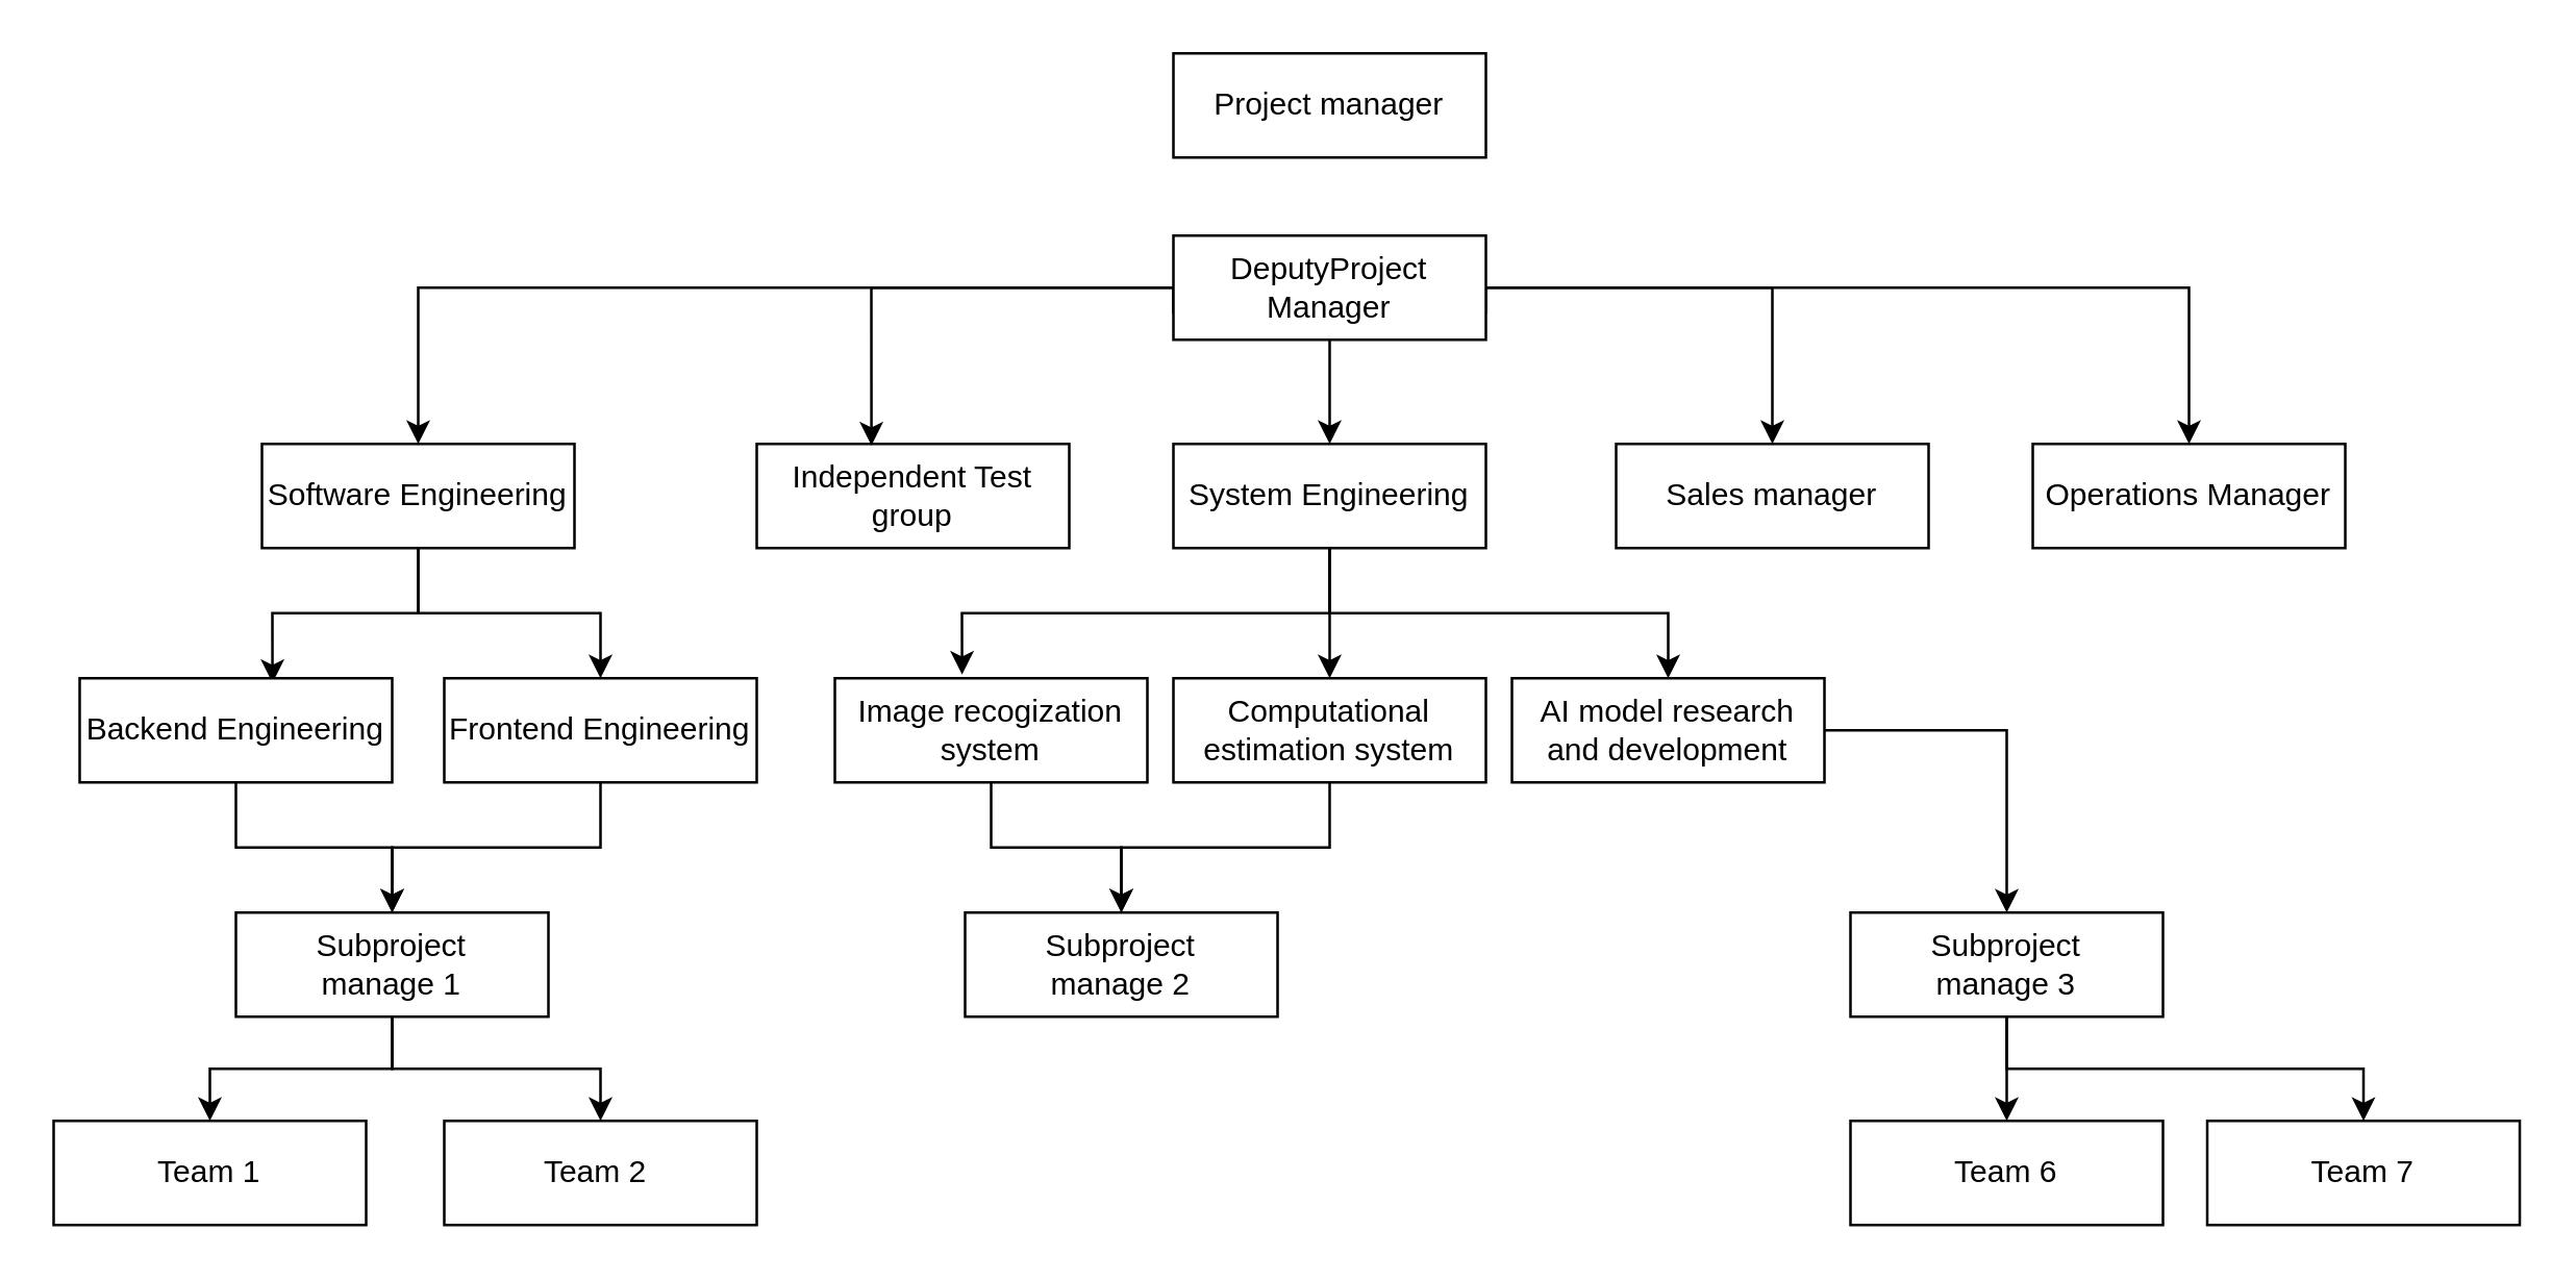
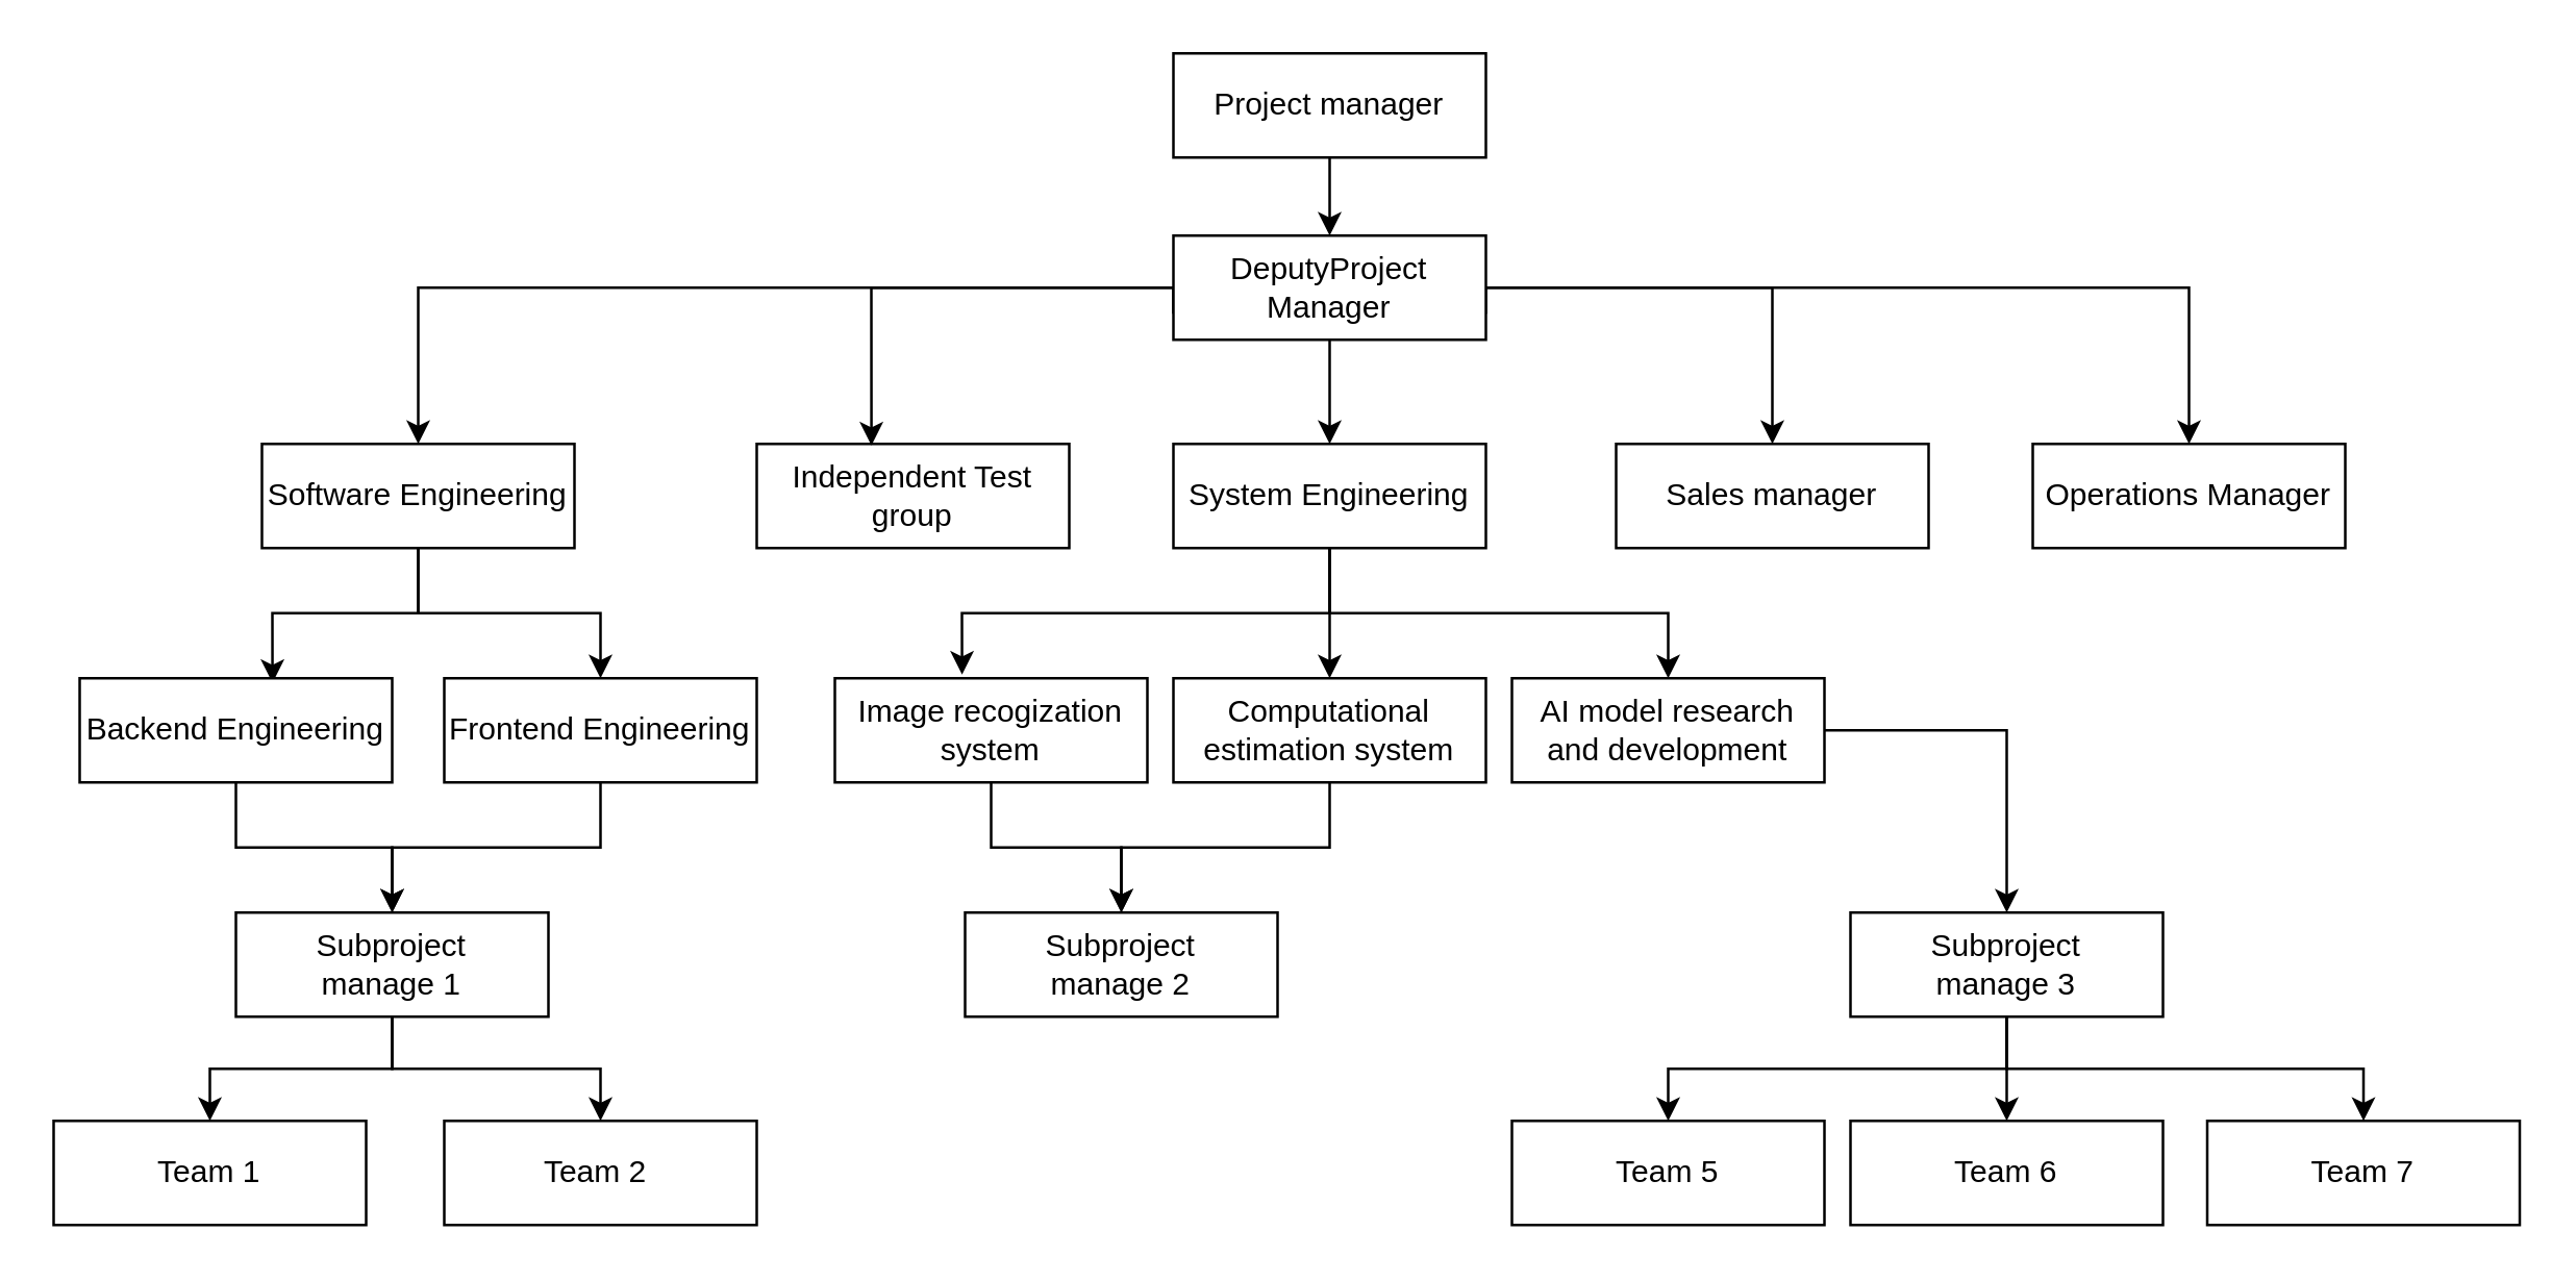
  <mxCell id="0" />
  <mxCell id="1" parent="0" />
+ <mxCell id="2" value="" style="edgeStyle=orthogonalEdgeStyle;rounded=0;orthogonalLoop=1;jettySize=auto;html=1;" edge="1" parent="1" source="3" target="19"><mxGeometry relative="1" as="geometry" /></mxCell>
  <mxCell id="3" value="Project manager" style="rounded=0;whiteSpace=wrap;html=1;" vertex="1" parent="1"><mxGeometry x="450" y="20" width="120" height="40" as="geometry" /></mxCell>
  <mxCell id="4" style="edgeStyle=orthogonalEdgeStyle;rounded=0;orthogonalLoop=1;jettySize=auto;html=1;exitX=0.5;exitY=1;exitDx=0;exitDy=0;entryX=0.617;entryY=0.045;entryDx=0;entryDy=0;entryPerimeter=0;" edge="1" parent="1" source="6" target="21"><mxGeometry relative="1" as="geometry" /></mxCell>
  <mxCell id="5" style="edgeStyle=orthogonalEdgeStyle;rounded=0;orthogonalLoop=1;jettySize=auto;html=1;entryX=0.5;entryY=0;entryDx=0;entryDy=0;" edge="1" parent="1" source="6" target="23"><mxGeometry relative="1" as="geometry" /></mxCell>
  <mxCell id="6" value="Software Engineering" style="rounded=0;whiteSpace=wrap;html=1;" vertex="1" parent="1"><mxGeometry x="100" y="170" width="120" height="40" as="geometry" /></mxCell>
  <mxCell id="7" value="Independent Test group" style="rounded=0;whiteSpace=wrap;html=1;" vertex="1" parent="1"><mxGeometry x="290" y="170" width="120" height="40" as="geometry" /></mxCell>
  <mxCell id="8" style="edgeStyle=orthogonalEdgeStyle;rounded=0;orthogonalLoop=1;jettySize=auto;html=1;exitX=0.5;exitY=1;exitDx=0;exitDy=0;entryX=0.407;entryY=-0.035;entryDx=0;entryDy=0;entryPerimeter=0;" edge="1" parent="1" source="11" target="25"><mxGeometry relative="1" as="geometry" /></mxCell>
  <mxCell id="9" style="edgeStyle=orthogonalEdgeStyle;rounded=0;orthogonalLoop=1;jettySize=auto;html=1;" edge="1" parent="1" source="11" target="27"><mxGeometry relative="1" as="geometry" /></mxCell>
  <mxCell id="10" style="edgeStyle=orthogonalEdgeStyle;rounded=0;orthogonalLoop=1;jettySize=auto;html=1;exitX=0.5;exitY=1;exitDx=0;exitDy=0;" edge="1" parent="1" source="11" target="29"><mxGeometry relative="1" as="geometry" /></mxCell>
  <mxCell id="11" value="System Engineering" style="rounded=0;whiteSpace=wrap;html=1;" vertex="1" parent="1"><mxGeometry x="450" y="170" width="120" height="40" as="geometry" /></mxCell>
  <mxCell id="12" value="Sales manager" style="rounded=0;whiteSpace=wrap;html=1;" vertex="1" parent="1"><mxGeometry x="620" y="170" width="120" height="40" as="geometry" /></mxCell>
  <mxCell id="13" value="&lt;div style=&quot;text-align: left&quot;&gt;Operations Manager&lt;/div&gt;" style="rounded=0;whiteSpace=wrap;html=1;" vertex="1" parent="1"><mxGeometry x="780" y="170" width="120" height="40" as="geometry" /></mxCell>
  <mxCell id="14" style="edgeStyle=orthogonalEdgeStyle;rounded=0;orthogonalLoop=1;jettySize=auto;html=1;exitX=0.5;exitY=1;exitDx=0;exitDy=0;entryX=0.5;entryY=0;entryDx=0;entryDy=0;" edge="1" parent="1" source="19" target="11"><mxGeometry relative="1" as="geometry" /></mxCell>
  <mxCell id="15" style="edgeStyle=orthogonalEdgeStyle;rounded=0;orthogonalLoop=1;jettySize=auto;html=1;entryX=0.5;entryY=0;entryDx=0;entryDy=0;" edge="1" parent="1" source="19" target="6"><mxGeometry relative="1" as="geometry"><Array as="points"><mxPoint x="160" y="110" /></Array></mxGeometry></mxCell>
  <mxCell id="16" style="edgeStyle=orthogonalEdgeStyle;rounded=0;orthogonalLoop=1;jettySize=auto;html=1;exitX=0;exitY=0.75;exitDx=0;exitDy=0;entryX=0.367;entryY=0.015;entryDx=0;entryDy=0;entryPerimeter=0;" edge="1" parent="1" source="19" target="7"><mxGeometry relative="1" as="geometry"><Array as="points"><mxPoint x="450" y="110" /><mxPoint x="334" y="110" /></Array></mxGeometry></mxCell>
  <mxCell id="17" style="edgeStyle=orthogonalEdgeStyle;rounded=0;orthogonalLoop=1;jettySize=auto;html=1;exitX=1;exitY=0.5;exitDx=0;exitDy=0;entryX=0.5;entryY=0;entryDx=0;entryDy=0;" edge="1" parent="1" source="19" target="13"><mxGeometry relative="1" as="geometry" /></mxCell>
  <mxCell id="18" style="edgeStyle=orthogonalEdgeStyle;rounded=0;orthogonalLoop=1;jettySize=auto;html=1;exitX=1;exitY=0.75;exitDx=0;exitDy=0;entryX=0.5;entryY=0;entryDx=0;entryDy=0;" edge="1" parent="1" source="19" target="12"><mxGeometry relative="1" as="geometry"><Array as="points"><mxPoint x="570" y="110" /><mxPoint x="680" y="110" /></Array></mxGeometry></mxCell>
  <mxCell id="19" value="DeputyProject&lt;br&gt;Manager" style="rounded=0;whiteSpace=wrap;html=1;" vertex="1" parent="1"><mxGeometry x="450" y="90" width="120" height="40" as="geometry" /></mxCell>
  <mxCell id="20" style="edgeStyle=orthogonalEdgeStyle;rounded=0;orthogonalLoop=1;jettySize=auto;html=1;exitX=0.5;exitY=1;exitDx=0;exitDy=0;entryX=0.5;entryY=0;entryDx=0;entryDy=0;" edge="1" parent="1" source="21" target="37"><mxGeometry relative="1" as="geometry" /></mxCell>
  <mxCell id="21" value="Backend Engineering" style="rounded=0;whiteSpace=wrap;html=1;" vertex="1" parent="1"><mxGeometry x="30" y="260" width="120" height="40" as="geometry" /></mxCell>
  <mxCell id="22" style="edgeStyle=orthogonalEdgeStyle;rounded=0;orthogonalLoop=1;jettySize=auto;html=1;entryX=0.5;entryY=0;entryDx=0;entryDy=0;" edge="1" parent="1" source="23" target="37"><mxGeometry relative="1" as="geometry" /></mxCell>
  <mxCell id="23" value="Frontend Engineering" style="rounded=0;whiteSpace=wrap;html=1;" vertex="1" parent="1"><mxGeometry x="170" y="260" width="120" height="40" as="geometry" /></mxCell>
  <mxCell id="24" style="edgeStyle=orthogonalEdgeStyle;rounded=0;orthogonalLoop=1;jettySize=auto;html=1;exitX=0.5;exitY=1;exitDx=0;exitDy=0;entryX=0.5;entryY=0;entryDx=0;entryDy=0;" edge="1" parent="1" source="25" target="38"><mxGeometry relative="1" as="geometry" /></mxCell>
  <mxCell id="25" value="Image recogization system" style="rounded=0;whiteSpace=wrap;html=1;" vertex="1" parent="1"><mxGeometry x="320" y="260" width="120" height="40" as="geometry" /></mxCell>
  <mxCell id="26" style="edgeStyle=orthogonalEdgeStyle;rounded=0;orthogonalLoop=1;jettySize=auto;html=1;entryX=0.5;entryY=0;entryDx=0;entryDy=0;" edge="1" parent="1" source="27" target="38"><mxGeometry relative="1" as="geometry" /></mxCell>
  <mxCell id="27" value="Computational estimation system" style="rounded=0;whiteSpace=wrap;html=1;" vertex="1" parent="1"><mxGeometry x="450" y="260" width="120" height="40" as="geometry" /></mxCell>
  <mxCell id="28" style="edgeStyle=orthogonalEdgeStyle;rounded=0;orthogonalLoop=1;jettySize=auto;html=1;entryX=0.5;entryY=0;entryDx=0;entryDy=0;" edge="1" parent="1" source="29" target="42"><mxGeometry relative="1" as="geometry" /></mxCell>
  <mxCell id="29" value="AI model&amp;nbsp;research and development" style="rounded=0;whiteSpace=wrap;html=1;" vertex="1" parent="1"><mxGeometry x="580" y="260" width="120" height="40" as="geometry" /></mxCell>
  <mxCell id="30" value="Team 1" style="rounded=0;whiteSpace=wrap;html=1;" vertex="1" parent="1"><mxGeometry y="430" width="120" height="40" as="geometry" x="20" /></mxCell>
  <mxCell id="31" value="Team 2&amp;nbsp;" style="rounded=0;whiteSpace=wrap;html=1;" vertex="1" parent="1"><mxGeometry x="170" y="430" width="120" height="40" as="geometry" /></mxCell>
+ <mxCell id="32" value="Team 5" style="rounded=0;whiteSpace=wrap;html=1;" vertex="1" parent="1"><mxGeometry x="580" y="430" width="120" height="40" as="geometry" /></mxCell>
  <mxCell id="33" value="Team 6" style="rounded=0;whiteSpace=wrap;html=1;" vertex="1" parent="1"><mxGeometry x="710" y="430" width="120" height="40" as="geometry" /></mxCell>
  <mxCell id="34" value="Team 7" style="rounded=0;whiteSpace=wrap;html=1;" vertex="1" parent="1"><mxGeometry x="847" y="430" width="120" height="40" as="geometry" /></mxCell>
  <mxCell id="35" style="edgeStyle=orthogonalEdgeStyle;rounded=0;orthogonalLoop=1;jettySize=auto;html=1;entryX=0.5;entryY=0;entryDx=0;entryDy=0;" edge="1" parent="1" source="37" target="30"><mxGeometry relative="1" as="geometry" /></mxCell>
  <mxCell id="36" style="edgeStyle=orthogonalEdgeStyle;rounded=0;orthogonalLoop=1;jettySize=auto;html=1;entryX=0.5;entryY=0;entryDx=0;entryDy=0;" edge="1" parent="1" source="37" target="31"><mxGeometry relative="1" as="geometry" /></mxCell>
  <mxCell id="37" value="Subproject&lt;br&gt;manage 1" style="rounded=0;whiteSpace=wrap;html=1;" vertex="1" parent="1"><mxGeometry x="90" y="350" width="120" height="40" as="geometry" /></mxCell>
  <mxCell id="38" value="Subproject&lt;br&gt;manage 2" style="rounded=0;whiteSpace=wrap;html=1;" vertex="1" parent="1"><mxGeometry x="370" y="350" width="120" height="40" as="geometry" /></mxCell>
+ <mxCell id="39" style="edgeStyle=orthogonalEdgeStyle;rounded=0;orthogonalLoop=1;jettySize=auto;html=1;exitX=0.5;exitY=1;exitDx=0;exitDy=0;" edge="1" parent="1" source="42" target="32"><mxGeometry relative="1" as="geometry" /></mxCell>
  <mxCell id="40" style="edgeStyle=orthogonalEdgeStyle;rounded=0;orthogonalLoop=1;jettySize=auto;html=1;exitX=0.5;exitY=1;exitDx=0;exitDy=0;entryX=0.5;entryY=0;entryDx=0;entryDy=0;" edge="1" parent="1" source="42" target="33"><mxGeometry relative="1" as="geometry" /></mxCell>
  <mxCell id="41" style="edgeStyle=orthogonalEdgeStyle;rounded=0;orthogonalLoop=1;jettySize=auto;html=1;exitX=0.5;exitY=1;exitDx=0;exitDy=0;" edge="1" parent="1" source="42" target="34"><mxGeometry relative="1" as="geometry" /></mxCell>
  <mxCell id="42" value="Subproject&lt;br&gt;manage 3" style="rounded=0;whiteSpace=wrap;html=1;" vertex="1" parent="1"><mxGeometry x="710" y="350" width="120" height="40" as="geometry" /></mxCell>
